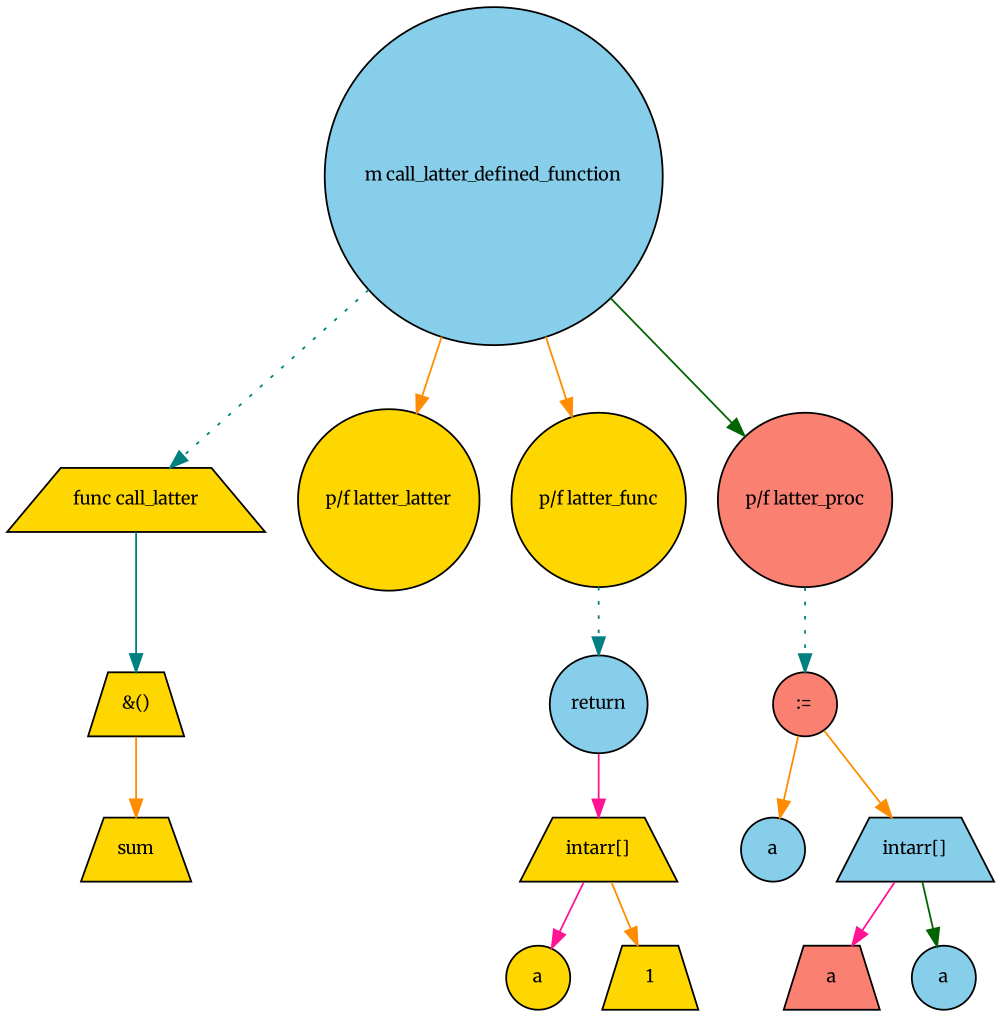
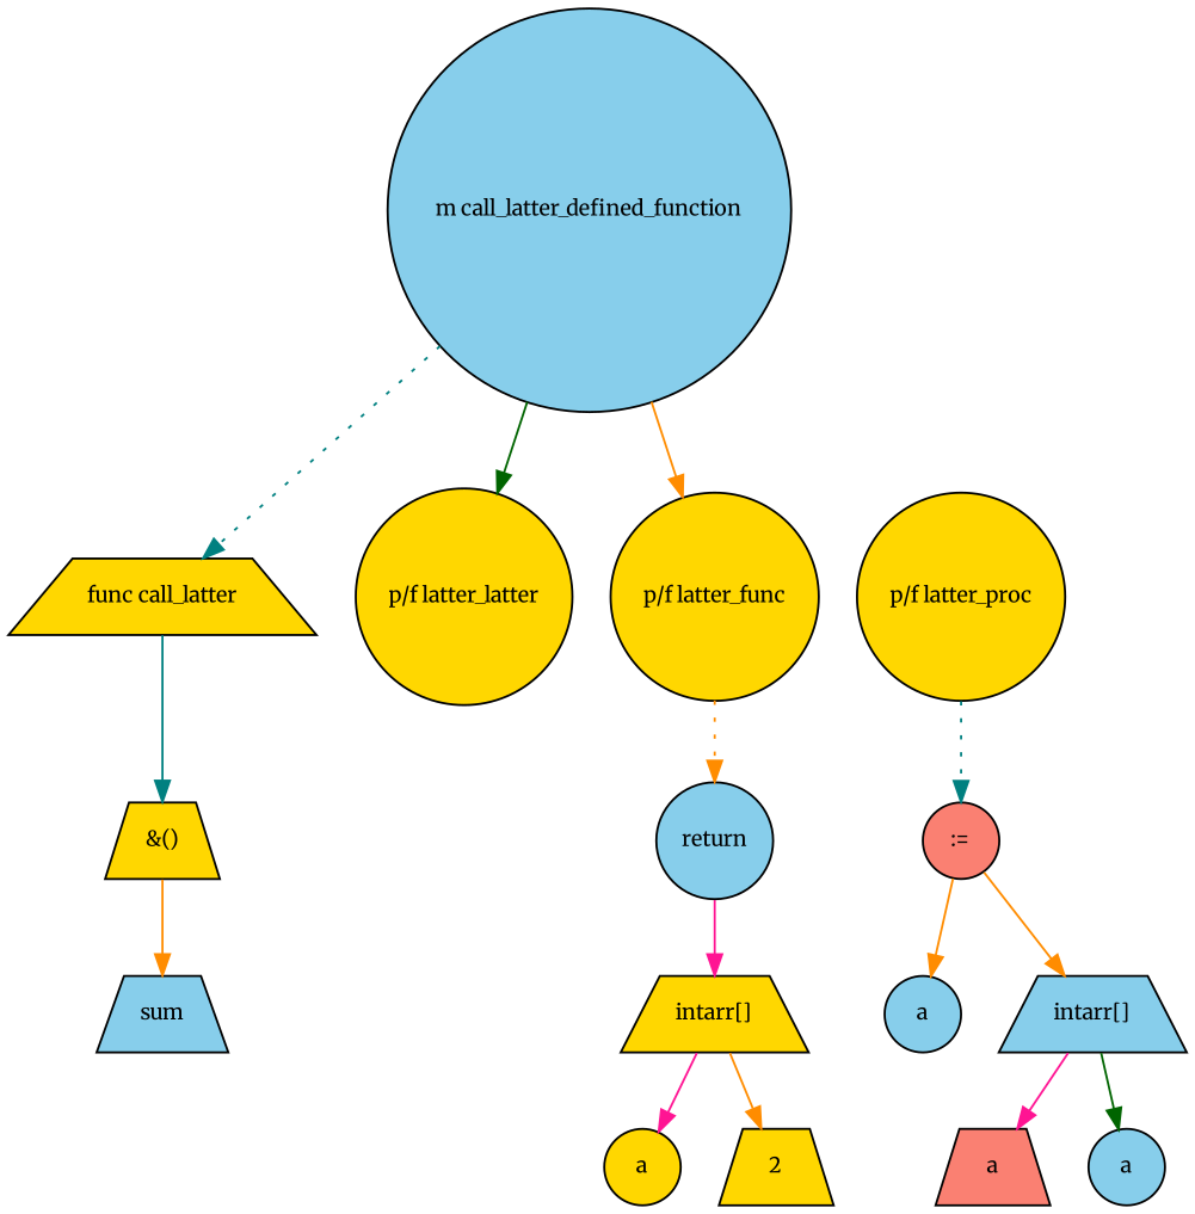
  digraph {
    fontname=Merriweather
    fontsize=10
    node [fillcolor=gold fontname=Merriweather fontsize=10 shape=circle style=filled]
    edge [color=darkorange fontname=Merriweather fontsize=10]
    n1 [fillcolor=skyblue label="m call_latter_defined_function"]
    n2 [label="func call_latter" shape=trapezium]
    n3 [label="p/f latter_latter"]
    n4 [label="p/f latter_func"]
-   n5 [fillcolor=salmon label="p/f latter_proc"]
+   n5 [label="p/f latter_proc"]
    n6 [label="&()" shape=trapezium]
    n7 [fillcolor=skyblue label=return]
    n8 [fillcolor=salmon label=":="]
-   n9 [label=sum shape=trapezium]
+   n9 [fillcolor=skyblue label=sum shape=trapezium]
    n10 [label="intarr[]" shape=trapezium]
    n11 [label=a]
-   n12 [label=1 shape=trapezium]
+   n12 [label=2 shape=trapezium]
    n13 [fillcolor=skyblue label=a]
    n14 [fillcolor=skyblue label="intarr[]" shape=trapezium]
    n15 [fillcolor=salmon label=a shape=trapezium]
    n16 [fillcolor=skyblue label=a]
    n1 -> n2 [color=teal style=dotted]
-   n1 -> n3
+   n1 -> n3 [color=darkgreen]
    n1 -> n4
-   n1 -> n5 [color=darkgreen]
    n2 -> n6 [color=teal]
-   n4 -> n7 [color=teal style=dotted]
+   n4 -> n7 [style=dotted]
    n5 -> n8 [color=teal style=dotted]
    n6 -> n9
    n7 -> n10 [color=deeppink]
    n8 -> n13
    n8 -> n14
    n10 -> n11 [color=deeppink]
    n10 -> n12
    n14 -> n15 [color=deeppink]
    n14 -> n16 [color=darkgreen]
  }
